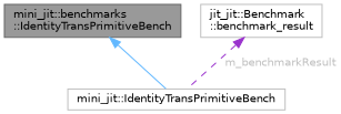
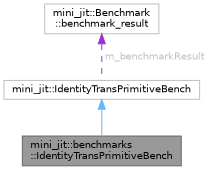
  digraph {
    node [color=grey75 fillcolor=white fontname=Helvetica fontsize=10 shape=box style=filled]
    edge [dir=back fontname=Helvetica fontsize=10 labelfontname=Helvetica labelfontsize=10]
    n1 [color=gray40 fillcolor=grey60 fontcolor=black height=0.2 label="mini_jit::benchmarks\l::IdentityTransPrimitiveBench" width=0.4]
    n2 [height=0.2 label="mini_jit::IdentityTransPrimitiveBench" width=0.4]
-   n3 [height=0.2 label="jit_jit::Benchmark\l::benchmark_result" width=0.4]
-   n1 -> n2 [color=steelblue1 style=solid]
+   n3 [height=0.2 label="mini_jit::Benchmark\l::benchmark_result" width=0.4]
+   n2 -> n1 [color=steelblue1 style=solid]
    n3 -> n2 [color=darkorchid3 fontcolor=grey label=" m_benchmarkResult" style=dashed]
  }
